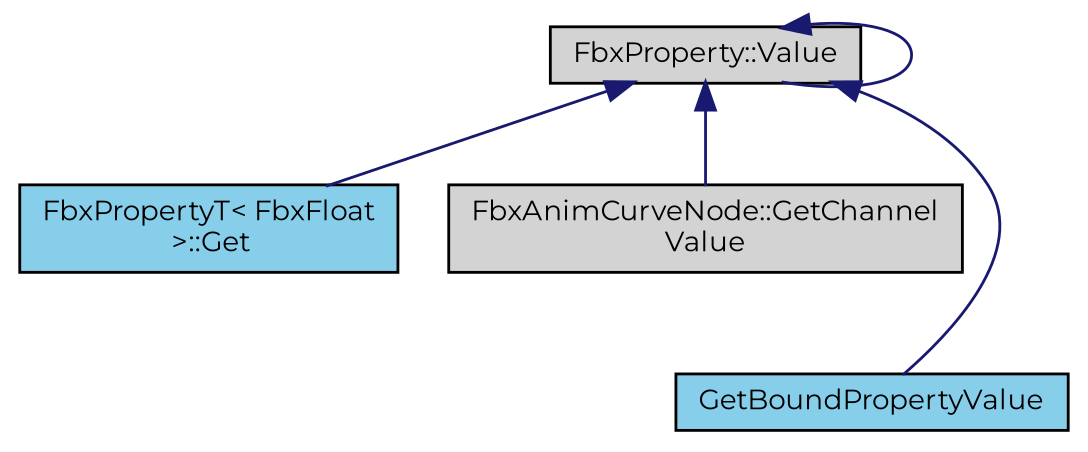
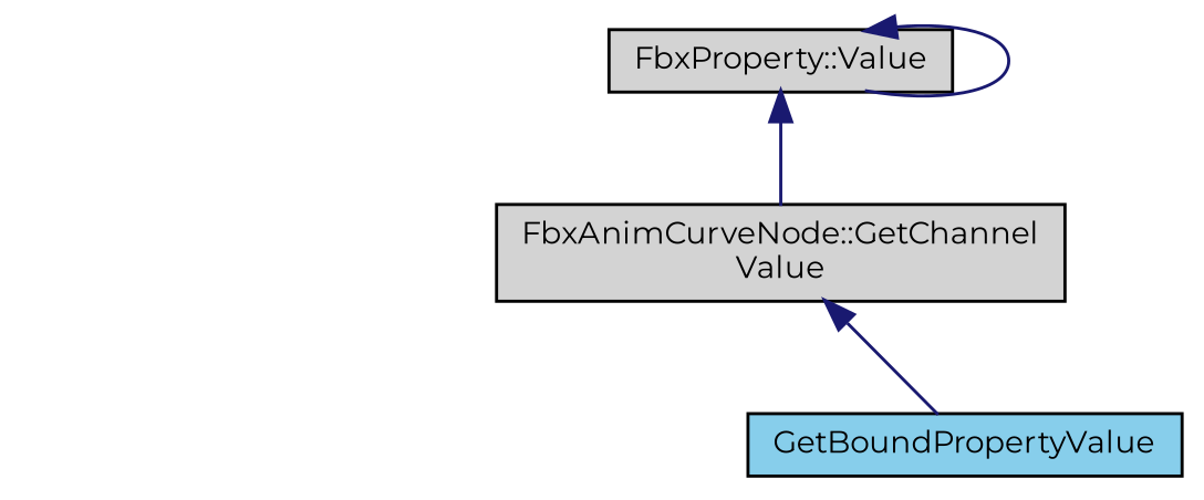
  digraph {
    fontname=Montserrat
    rankdir=TB
    node [color=black fillcolor=lightgrey fontname=Montserrat fontsize=10 shape=record style=filled]
    edge [color=midnightblue dir=back fontname=Montserrat fontsize=10 labelfontname=Helvetica labelfontsize=10 style=solid]
    n1 [fontcolor=black height=0.2 label="FbxProperty::Value" width=0.4]
-   n2 [fillcolor=skyblue height=0.2 label="FbxPropertyT\< FbxFloat\l \>::Get" width=0.4]
    n3 [height=0.2 label="FbxAnimCurveNode::GetChannel\lValue" width=0.4]
    n4 [fillcolor=skyblue height=0.2 label=GetBoundPropertyValue width=0.4]
    n1 -> n1
-   n1 -> n2
    n1 -> n3
-   n1 -> n4
+   n3 -> n4
  }
